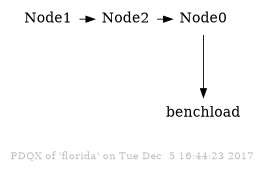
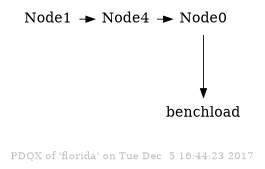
  digraph {
    compound=true
    fontcolor=gray
    fontsize=12
    label="PDQX of 'florida' on Tue Dec  5 16:44:23 2017"
    labelloc=b
    ranksep=1.0
    shape=none
    node [fontsize=16 shape=none]
    n1 [label=Node1]
-   n2 [label=Node2]
+   n2 [label=Node4]
    n3 [label=Node0]
    n4 [label=benchload]
    subgraph sub_1 {
      rank=same
      n1
      n2
      n3
    }
    n1 -> n2
    n2 -> n3
    n3 -> n4
  }
